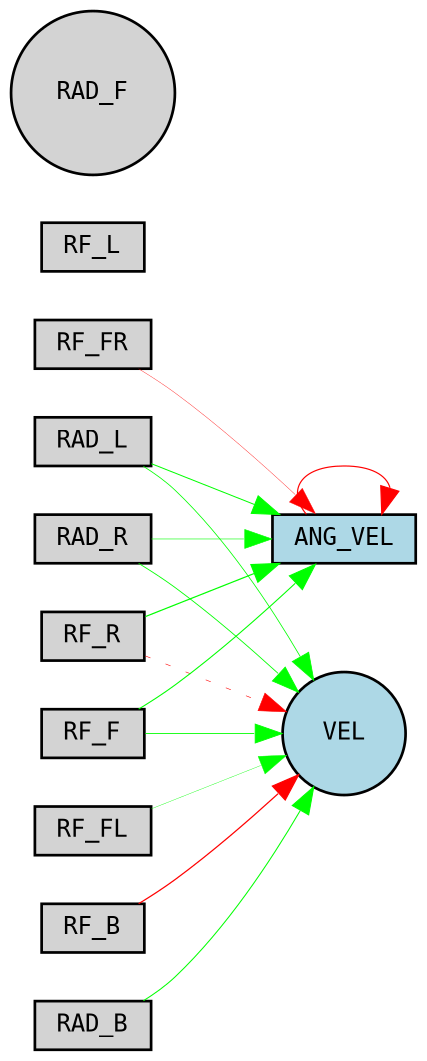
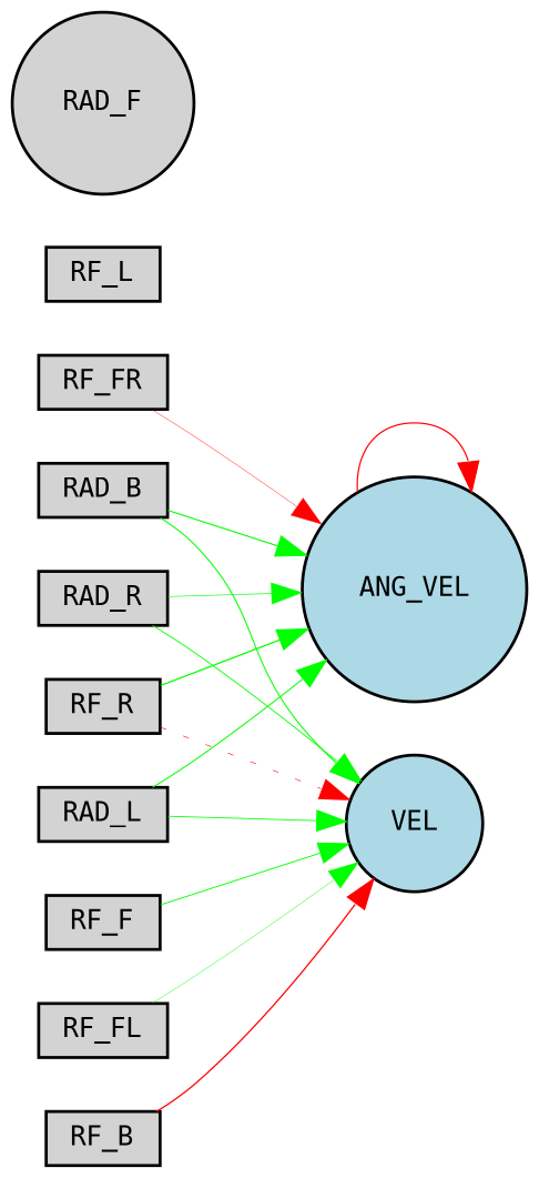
  digraph {
    fontname="DejaVu Sans Mono"
    rankdir=LR
    node [fillcolor=lightgray fontname="DejaVu Sans Mono" fontsize=9 shape=box style=filled]
    edge [color=green fontname="DejaVu Sans Mono" style=solid]
    RF_R [height=0.2 width=0.2]
-   ANG_VEL [fillcolor=lightblue height=0.2 width=0.2]
+   ANG_VEL [fillcolor=lightblue height=0.2 shape=circle width=0.2]
    VEL [fillcolor=lightblue height=0.2 shape=circle width=0.2]
    RF_FR [height=0.2 width=0.2]
    RF_F [height=0.2 width=0.2]
    RF_FL [height=0.2 width=0.2]
    RF_L [height=0.2 width=0.2]
    RF_B [height=0.2 width=0.2]
    RAD_F [height=0.2 shape=circle width=0.2]
    RAD_L [height=0.2 width=0.2]
    RAD_B [height=0.2 width=0.2]
    RAD_R [height=0.2 width=0.2]
    RF_R -> ANG_VEL [penwidth=0.4485243294695864]
    RF_R -> VEL [color=red penwidth=0.21350005954208795 style=dotted]
    ANG_VEL -> ANG_VEL [color=red penwidth=0.4389861646431943]
    RF_FR -> ANG_VEL [color=red penwidth=0.13739765369626694]
    RF_F -> VEL [penwidth=0.32535570791076307]
    RF_FL -> VEL [penwidth=0.1433040371923649]
    RF_B -> VEL [color=red penwidth=0.45636087717269447]
    RAD_L -> ANG_VEL [penwidth=0.3687308680266519]
    RAD_L -> VEL [penwidth=0.2938767646540524]
-   RF_F -> ANG_VEL [penwidth=0.39659763415164295]
+   RAD_B -> ANG_VEL [penwidth=0.39659763415164295]
    RAD_B -> VEL [penwidth=0.38049257570422224]
    RAD_R -> ANG_VEL [penwidth=0.2220528705338402]
    RAD_R -> VEL [penwidth=0.3151678666105851]
  }
